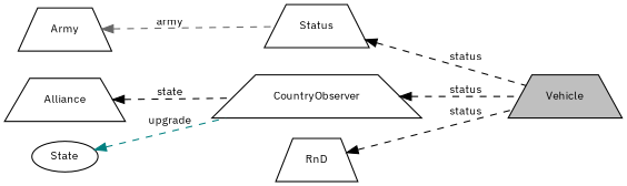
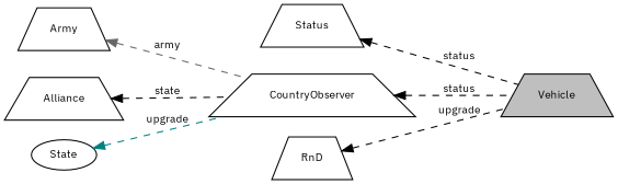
  digraph {
    fontname="IBM Plex Sans"
    rankdir=LR
    node [color=black fillcolor=white fontname="IBM Plex Sans" fontsize=10 shape=trapezium style=filled]
    edge [color=black dir=back fontname="IBM Plex Sans" fontsize=10 labelfontname=Helvetica labelfontsize=10 style=dashed]
    n1 [fillcolor=grey75 fontcolor=black height=0.2 label=Vehicle width=0.4]
    n2 [height=0.2 label=CountryObserver width=0.4]
    n3 [height=0.2 label=Army width=0.4]
    n4 [height=0.2 label=Alliance width=0.4]
    n5 [height=0.2 label=State shape=ellipse width=0.4]
    n6 [height=0.2 label=RnD width=0.4]
    n7 [height=0.2 label=Status width=0.4]
    n2 -> n1 [label=" status"]
-   n3 -> n7 [color=gray40 label=" army"]
+   n3 -> n2 [color=gray40 label=" army"]
    n4 -> n2 [label=" state"]
    n5 -> n2 [color=teal label=" upgrade"]
-   n6 -> n1 [label=" status"]
+   n6 -> n1 [label=" upgrade"]
    n7 -> n1 [label=" status"]
  }
